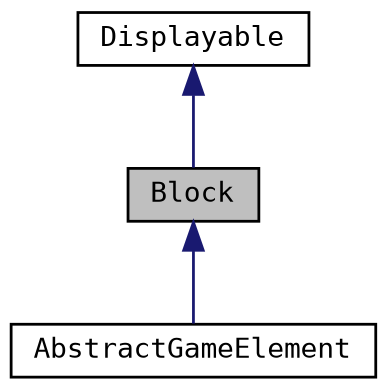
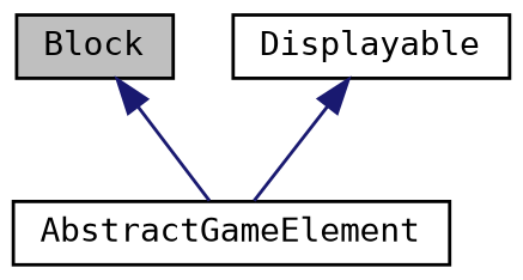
  digraph {
    fontname="DejaVu Sans Mono"
    node [color=black fillcolor=white fontname="DejaVu Sans Mono" fontsize=10 shape=record style=filled]
    edge [color=midnightblue dir=back fontname="DejaVu Sans Mono" fontsize=10 labelfontname=Helvetica labelfontsize=10 style=solid]
    n1 [fillcolor=grey75 fontcolor=black height=0.2 label=Block width=0.4]
    n2 [height=0.2 label=AbstractGameElement width=0.4]
    n3 [height=0.2 label=Displayable width=0.4]
    n1 -> n2
-   n3 -> n1
+   n3 -> n2
  }
